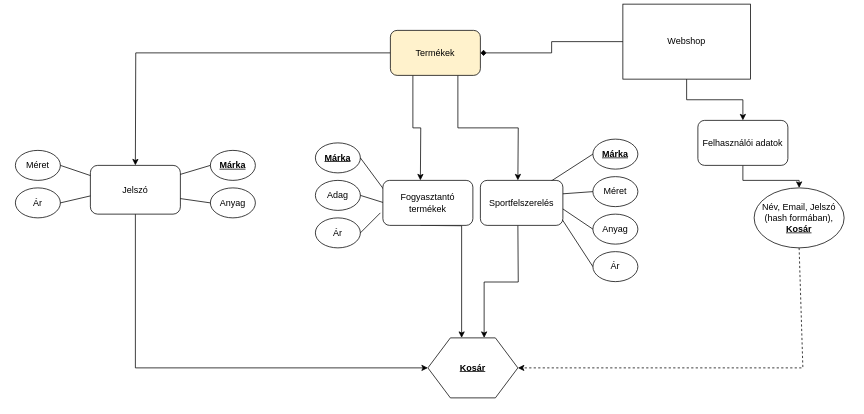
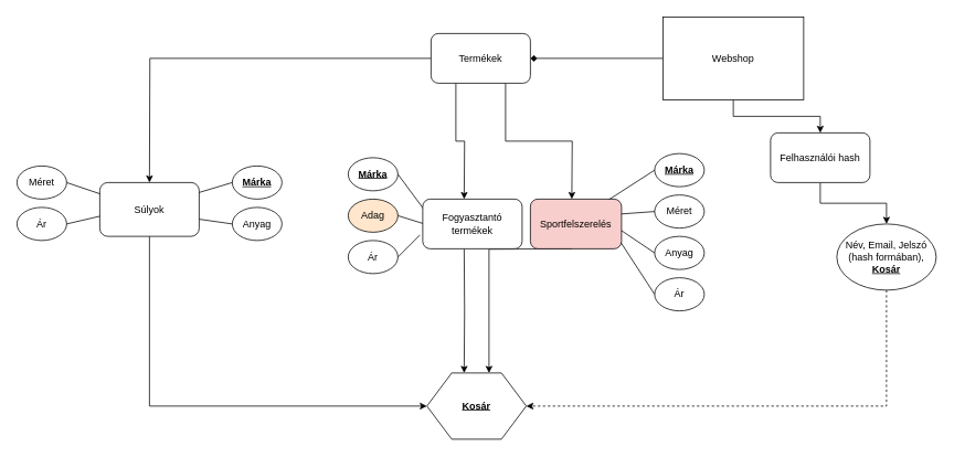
  <mxCell id="0" />
  <mxCell id="1" parent="0" />
  <mxCell id="2" value="" style="edgeStyle=orthogonalEdgeStyle;rounded=0;orthogonalLoop=1;jettySize=auto;html=1;entryX=1;entryY=0.5;entryDx=0;entryDy=0;endArrow=diamond;" parent="1" source="4" target="11" edge="1"><mxGeometry relative="1" as="geometry"><mxPoint x="570" y="240" as="targetPoint" /></mxGeometry></mxCell>
  <mxCell id="3" value="" style="edgeStyle=orthogonalEdgeStyle;rounded=0;orthogonalLoop=1;jettySize=auto;html=1;entryX=0.5;entryY=0;entryDx=0;entryDy=0;" parent="1" source="4" target="6" edge="1"><mxGeometry relative="1" as="geometry"><mxPoint x="735" y="350" as="targetPoint" /></mxGeometry></mxCell>
- <mxCell id="4" value="Webshop" style="rounded=0;whiteSpace=wrap;html=1;" parent="1" vertex="1"><mxGeometry x="830" y="5" width="170" height="100" as="geometry" /></mxCell>
+ <mxCell id="4" value="Webshop" style="rounded=0;whiteSpace=wrap;html=1;" parent="1" vertex="1"><mxGeometry x="800" y="20" width="170" height="100" as="geometry" /></mxCell>
  <mxCell id="5" value="" style="edgeStyle=orthogonalEdgeStyle;rounded=0;orthogonalLoop=1;jettySize=auto;html=1;entryX=0.5;entryY=0;entryDx=0;entryDy=0;" parent="1" source="6" target="7" edge="1"><mxGeometry relative="1" as="geometry"><mxPoint x="465" y="450" as="targetPoint" /></mxGeometry></mxCell>
- <mxCell id="6" value="Felhasználói adatok" style="rounded=1;whiteSpace=wrap;html=1;" parent="1" vertex="1"><mxGeometry x="930" y="160" width="120" height="60" as="geometry" /></mxCell>
- <mxCell id="7" value="Név, Email, Jelszó (hash formában),&lt;br&gt;&lt;u&gt;&lt;b&gt;Kosár&lt;/b&gt;&lt;/u&gt;" style="ellipse;whiteSpace=wrap;html=1;" parent="1" vertex="1"><mxGeometry x="1005" y="250" width="120" height="80" as="geometry" /></mxCell>
+ <mxCell id="6" value="Felhasználói hash" style="rounded=1;whiteSpace=wrap;html=1;" parent="1" vertex="1"><mxGeometry x="930" y="160" width="120" height="60" as="geometry" /></mxCell>
+ <mxCell id="7" value="Név, Email, Jelszó (hash formában),&lt;br&gt;&lt;u&gt;&lt;b&gt;Kosár&lt;/b&gt;&lt;/u&gt;" style="ellipse;whiteSpace=wrap;html=1;" parent="1" vertex="1"><mxGeometry x="1010" y="270" width="120" height="80" as="geometry" /></mxCell>
  <mxCell id="8" style="edgeStyle=orthogonalEdgeStyle;rounded=0;orthogonalLoop=1;jettySize=auto;html=1;" parent="1" source="11" edge="1"><mxGeometry relative="1" as="geometry"><mxPoint x="180" y="220" as="targetPoint" /></mxGeometry></mxCell>
  <mxCell id="9" style="edgeStyle=orthogonalEdgeStyle;rounded=0;orthogonalLoop=1;jettySize=auto;html=1;entryX=0.5;entryY=0;entryDx=0;entryDy=0;exitX=0.75;exitY=1;exitDx=0;exitDy=0;" parent="1" source="11" edge="1"><mxGeometry relative="1" as="geometry"><mxPoint x="690" y="240" as="targetPoint" /></mxGeometry></mxCell>
  <mxCell id="10" style="edgeStyle=orthogonalEdgeStyle;rounded=0;orthogonalLoop=1;jettySize=auto;html=1;entryX=0.5;entryY=0;entryDx=0;entryDy=0;exitX=0.25;exitY=1;exitDx=0;exitDy=0;" parent="1" source="11" edge="1"><mxGeometry relative="1" as="geometry"><mxPoint x="560" y="240" as="targetPoint" /></mxGeometry></mxCell>
- <mxCell id="11" value="Termékek" style="rounded=1;whiteSpace=wrap;html=1;fillColor=#fff2cc;" parent="1" vertex="1"><mxGeometry x="520" y="40" width="120" height="60" as="geometry" /></mxCell>
- <mxCell id="12" value="&lt;u&gt;&lt;b&gt;Kosár&lt;/b&gt;&lt;/u&gt;" style="shape=hexagon;perimeter=hexagonPerimeter2;whiteSpace=wrap;html=1;" parent="1" vertex="1"><mxGeometry x="570" y="450" width="120" height="80" as="geometry" /></mxCell>
+ <mxCell id="11" value="Termékek" style="rounded=1;whiteSpace=wrap;html=1;" parent="1" vertex="1"><mxGeometry x="520" y="40" width="120" height="60" as="geometry" /></mxCell>
+ <mxCell id="12" value="&lt;u&gt;&lt;b&gt;Kosár&lt;/b&gt;&lt;/u&gt;" style="shape=hexagon;perimeter=hexagonPerimeter2;whiteSpace=wrap;html=1;" parent="1" vertex="1"><mxGeometry x="515" y="450" width="120" height="80" as="geometry" /></mxCell>
  <mxCell id="13" style="edgeStyle=orthogonalEdgeStyle;rounded=0;orthogonalLoop=1;jettySize=auto;html=1;entryX=0;entryY=0.5;entryDx=0;entryDy=0;" parent="1" target="12" edge="1"><mxGeometry relative="1" as="geometry"><Array as="points"><mxPoint x="180" y="490" /></Array><mxPoint x="180" y="280" as="sourcePoint" /></mxGeometry></mxCell>
  <mxCell id="14" style="edgeStyle=orthogonalEdgeStyle;rounded=0;orthogonalLoop=1;jettySize=auto;html=1;entryX=0.625;entryY=0;entryDx=0;entryDy=0;" parent="1" target="12" edge="1"><mxGeometry relative="1" as="geometry"><mxPoint x="690" y="300" as="sourcePoint" /></mxGeometry></mxCell>
  <mxCell id="15" style="edgeStyle=orthogonalEdgeStyle;rounded=0;orthogonalLoop=1;jettySize=auto;html=1;entryX=0.375;entryY=0;entryDx=0;entryDy=0;" parent="1" target="12" edge="1"><mxGeometry relative="1" as="geometry"><mxPoint x="560" y="300" as="sourcePoint" /></mxGeometry></mxCell>
  <mxCell id="16" value="Méret" style="ellipse;whiteSpace=wrap;html=1;" parent="1" vertex="1"><mxGeometry x="20" y="200" width="60" height="40" as="geometry" /></mxCell>
  <mxCell id="17" value="Ár" style="ellipse;whiteSpace=wrap;html=1;" parent="1" vertex="1"><mxGeometry x="20" y="250" width="60" height="40" as="geometry" /></mxCell>
  <mxCell id="18" value="&lt;u&gt;&lt;b&gt;Márka&lt;/b&gt;&lt;/u&gt;" style="ellipse;whiteSpace=wrap;html=1;" parent="1" vertex="1"><mxGeometry x="280" y="200" width="60" height="40" as="geometry" /></mxCell>
  <mxCell id="19" value="Anyag" style="ellipse;whiteSpace=wrap;html=1;" parent="1" vertex="1"><mxGeometry x="280" y="250" width="60" height="40" as="geometry" /></mxCell>
  <mxCell id="20" value="" style="endArrow=none;html=1;entryX=0;entryY=0.25;entryDx=0;entryDy=0;exitX=1;exitY=0.5;exitDx=0;exitDy=0;" parent="1" source="16" edge="1"><mxGeometry width="50" height="50" relative="1" as="geometry"><mxPoint x="80" y="280" as="sourcePoint" /><mxPoint x="136.364" y="239.091" as="targetPoint" /></mxGeometry></mxCell>
  <mxCell id="21" value="" style="endArrow=none;html=1;entryX=0.079;entryY=0.642;entryDx=0;entryDy=0;exitX=1;exitY=0.5;exitDx=0;exitDy=0;entryPerimeter=0;" parent="1" source="17" edge="1"><mxGeometry width="50" height="50" relative="1" as="geometry"><mxPoint x="60" y="320" as="sourcePoint" /><mxPoint x="129.48" y="258.52" as="targetPoint" /></mxGeometry></mxCell>
  <mxCell id="22" value="" style="endArrow=none;html=1;entryX=0;entryY=0.5;entryDx=0;entryDy=0;" parent="1" target="18" edge="1"><mxGeometry width="50" height="50" relative="1" as="geometry"><mxPoint x="222.857" y="237.143" as="sourcePoint" /><mxPoint x="280" y="180" as="targetPoint" /></mxGeometry></mxCell>
  <mxCell id="23" value="" style="endArrow=none;html=1;entryX=0;entryY=0.5;entryDx=0;entryDy=0;exitX=1;exitY=0.75;exitDx=0;exitDy=0;" parent="1" target="19" edge="1"><mxGeometry width="50" height="50" relative="1" as="geometry"><mxPoint x="233.333" y="263.333" as="sourcePoint" /><mxPoint x="280" y="260" as="targetPoint" /></mxGeometry></mxCell>
- <mxCell id="24" value="Adag" style="ellipse;whiteSpace=wrap;html=1;" parent="1" vertex="1"><mxGeometry x="420" y="240" width="60" height="40" as="geometry" /></mxCell>
+ <mxCell id="24" value="Adag" style="ellipse;whiteSpace=wrap;html=1;fillColor=#ffe6cc;" parent="1" vertex="1"><mxGeometry x="420" y="240" width="60" height="40" as="geometry" /></mxCell>
  <mxCell id="25" value="Ár" style="ellipse;whiteSpace=wrap;html=1;" parent="1" vertex="1"><mxGeometry x="420" y="290" width="60" height="40" as="geometry" /></mxCell>
  <mxCell id="26" value="&lt;u&gt;&lt;b&gt;Márka&lt;/b&gt;&lt;/u&gt;" style="ellipse;whiteSpace=wrap;html=1;" parent="1" vertex="1"><mxGeometry x="420" y="190" width="60" height="40" as="geometry" /></mxCell>
  <mxCell id="27" value="" style="endArrow=none;html=1;exitX=1;exitY=0.5;exitDx=0;exitDy=0;entryX=0;entryY=0.25;entryDx=0;entryDy=0;" parent="1" source="26" edge="1"><mxGeometry width="50" height="50" relative="1" as="geometry"><mxPoint x="355" y="240" as="sourcePoint" /><mxPoint x="516.364" y="259.091" as="targetPoint" /></mxGeometry></mxCell>
  <mxCell id="28" value="" style="endArrow=none;html=1;exitX=1;exitY=0.5;exitDx=0;exitDy=0;entryX=0;entryY=0.5;entryDx=0;entryDy=0;" parent="1" source="24" edge="1"><mxGeometry width="50" height="50" relative="1" as="geometry"><mxPoint x="355" y="310" as="sourcePoint" /><mxPoint x="512" y="270" as="targetPoint" /></mxGeometry></mxCell>
  <mxCell id="29" value="" style="endArrow=none;html=1;exitX=1;exitY=0.5;exitDx=0;exitDy=0;entryX=0;entryY=0.75;entryDx=0;entryDy=0;" parent="1" source="25" edge="1"><mxGeometry width="50" height="50" relative="1" as="geometry"><mxPoint x="355" y="380" as="sourcePoint" /><mxPoint x="506.667" y="283.333" as="targetPoint" /></mxGeometry></mxCell>
  <mxCell id="30" value="Méret" style="ellipse;whiteSpace=wrap;html=1;" parent="1" vertex="1"><mxGeometry x="790" y="235" width="60" height="40" as="geometry" /></mxCell>
  <mxCell id="31" value="Anyag" style="ellipse;whiteSpace=wrap;html=1;" parent="1" vertex="1"><mxGeometry x="790" y="285" width="60" height="40" as="geometry" /></mxCell>
  <mxCell id="32" value="Ár" style="ellipse;whiteSpace=wrap;html=1;" parent="1" vertex="1"><mxGeometry x="790" y="335" width="60" height="40" as="geometry" /></mxCell>
  <mxCell id="33" value="" style="endArrow=none;html=1;entryX=0;entryY=0.5;entryDx=0;entryDy=0;exitX=1;exitY=0.25;exitDx=0;exitDy=0;" parent="1" target="30" edge="1"><mxGeometry width="50" height="50" relative="1" as="geometry"><mxPoint x="733.636" y="259.091" as="sourcePoint" /><mxPoint x="775" y="310" as="targetPoint" /></mxGeometry></mxCell>
  <mxCell id="34" value="" style="endArrow=none;html=1;entryX=0;entryY=0.5;entryDx=0;entryDy=0;exitX=1;exitY=0.5;exitDx=0;exitDy=0;" parent="1" target="31" edge="1"><mxGeometry width="50" height="50" relative="1" as="geometry"><mxPoint x="738" y="270" as="sourcePoint" /><mxPoint x="775" y="380" as="targetPoint" /></mxGeometry></mxCell>
  <mxCell id="35" value="" style="endArrow=none;html=1;entryX=0;entryY=0.5;entryDx=0;entryDy=0;exitX=1;exitY=0.75;exitDx=0;exitDy=0;" parent="1" target="32" edge="1"><mxGeometry width="50" height="50" relative="1" as="geometry"><mxPoint x="743.333" y="283.333" as="sourcePoint" /><mxPoint x="775" y="450" as="targetPoint" /></mxGeometry></mxCell>
  <mxCell id="36" value="&lt;u&gt;&lt;b&gt;Márka&lt;/b&gt;&lt;/u&gt;" style="ellipse;whiteSpace=wrap;html=1;" parent="1" vertex="1"><mxGeometry x="790" y="185" width="60" height="40" as="geometry" /></mxCell>
  <mxCell id="37" value="" style="endArrow=none;html=1;entryX=0;entryY=0.5;entryDx=0;entryDy=0;exitX=0.815;exitY=0.086;exitDx=0;exitDy=0;exitPerimeter=0;" parent="1" target="36" edge="1"><mxGeometry width="50" height="50" relative="1" as="geometry"><mxPoint x="727.8" y="245.16" as="sourcePoint" /><mxPoint x="773" y="175.5" as="targetPoint" /></mxGeometry></mxCell>
  <mxCell id="38" value="Fogyasztantó termékek" style="rounded=1;whiteSpace=wrap;html=1;" vertex="1" parent="1"><mxGeometry x="510" y="240" width="120" height="60" as="geometry" /></mxCell>
- <mxCell id="39" value="Jelszó" style="rounded=1;whiteSpace=wrap;html=1;" vertex="1" parent="1"><mxGeometry x="120" y="220" width="120" height="65" as="geometry" /></mxCell>
- <mxCell id="40" value="Sportfelszerelés" style="rounded=1;whiteSpace=wrap;html=1;" vertex="1" parent="1"><mxGeometry x="640" y="240" width="110" height="60" as="geometry" /></mxCell>
+ <mxCell id="39" value="Súlyok" style="rounded=1;whiteSpace=wrap;html=1;" vertex="1" parent="1"><mxGeometry x="120" y="220" width="120" height="65" as="geometry" /></mxCell>
+ <mxCell id="40" value="Sportfelszerelés" style="rounded=1;whiteSpace=wrap;html=1;fillColor=#f8cecc;" vertex="1" parent="1"><mxGeometry x="640" y="240" width="110" height="60" as="geometry" /></mxCell>
  <mxCell id="41" value="" style="endArrow=classic;html=1;rounded=0;exitX=0.5;exitY=1;exitDx=0;exitDy=0;entryX=1;entryY=0.5;entryDx=0;entryDy=0;dashed=1;" edge="1" parent="1" source="7" target="12"><mxGeometry width="50" height="50" relative="1" as="geometry"><mxPoint x="540" y="350" as="sourcePoint" /><mxPoint x="1050" y="410" as="targetPoint" /><Array as="points"><mxPoint x="1070" y="490" /></Array></mxGeometry></mxCell>
